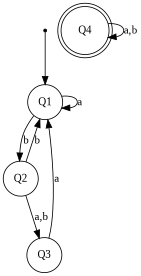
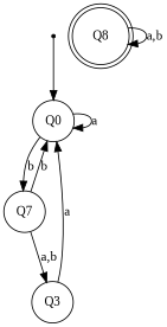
  digraph {
    fontname="Liberation Serif"
    rankdir=TB
    node [fontname="Liberation Serif" shape=circle]
    edge [fontname="Liberation Serif"]
    s [shape=point]
-   Q1
-   Q2
-   Q4 [shape=doublecircle]
+   Q1 [label=Q0]
+   Q2 [label=Q7]
+   Q4 [shape=doublecircle label=Q8]
    Q3
    s -> Q1
    Q1 -> Q1 [label=a]
    Q1 -> Q2 [label=b]
    Q2 -> Q1 [label=b]
    Q2 -> Q3 [label="a,b"]
    Q4 -> Q4 [label="a,b"]
    Q3 -> Q1 [label=a]
  }
